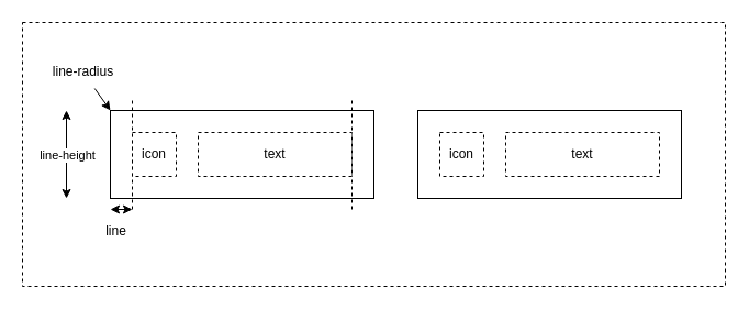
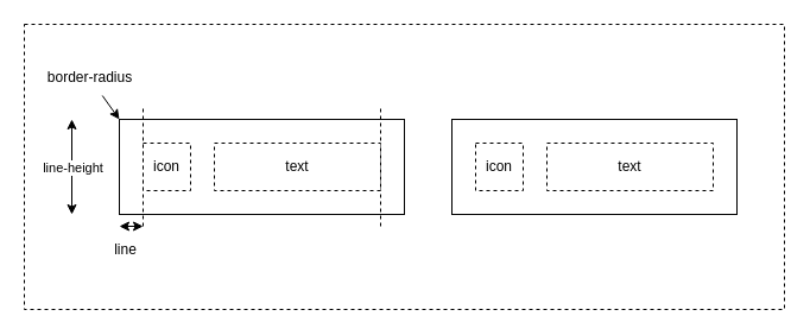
  <mxCell id="0" />
  <mxCell id="1" parent="0" />
  <mxCell id="2" value="" style="rounded=0;whiteSpace=wrap;html=1;dashed=1;" parent="1" vertex="1"><mxGeometry y="20" width="640" height="240" as="geometry" x="20" /></mxCell>
  <mxCell id="3" value="" style="rounded=0;whiteSpace=wrap;html=1;" parent="1" vertex="1"><mxGeometry x="100" y="100" width="240" height="80" as="geometry" /></mxCell>
  <mxCell id="4" value="" style="endArrow=classic;startArrow=classic;html=1;" parent="1" edge="1"><mxGeometry width="50" height="50" relative="1" as="geometry"><mxPoint x="60" y="180" as="sourcePoint" /><mxPoint x="60" y="100" as="targetPoint" /></mxGeometry></mxCell>
  <mxCell id="5" value="line-height" style="edgeLabel;html=1;align=center;verticalAlign=middle;resizable=0;points=[];" parent="4" vertex="1" connectable="0"><mxGeometry x="-0.439" y="-2" relative="1" as="geometry"><mxPoint x="-2" y="-18" as="offset" /></mxGeometry></mxCell>
  <mxCell id="6" value="" style="endArrow=none;dashed=1;html=1;" parent="1" edge="1"><mxGeometry width="50" height="50" relative="1" as="geometry"><mxPoint x="120" y="190" as="sourcePoint" /><mxPoint x="120" y="90" as="targetPoint" /></mxGeometry></mxCell>
  <mxCell id="7" value="" style="endArrow=none;dashed=1;html=1;" parent="1" edge="1"><mxGeometry width="50" height="50" relative="1" as="geometry"><mxPoint x="320" y="190" as="sourcePoint" /><mxPoint x="320" y="90" as="targetPoint" /></mxGeometry></mxCell>
  <mxCell id="8" value="" style="endArrow=classic;startArrow=classic;html=1;" parent="1" edge="1"><mxGeometry width="50" height="50" relative="1" as="geometry"><mxPoint x="100" y="190" as="sourcePoint" /><mxPoint x="120" y="190" as="targetPoint" /></mxGeometry></mxCell>
  <mxCell id="9" value="line" style="text;html=1;align=center;verticalAlign=middle;resizable=0;points=[];autosize=1;strokeColor=none;fillColor=none;" parent="1" vertex="1"><mxGeometry x="70" y="195" width="70" height="30" as="geometry" /></mxCell>
  <mxCell id="10" value="icon" style="rounded=0;whiteSpace=wrap;html=1;dashed=1;" parent="1" vertex="1"><mxGeometry x="120" y="120" width="40" height="40" as="geometry" /></mxCell>
  <mxCell id="11" value="text" style="rounded=0;whiteSpace=wrap;html=1;dashed=1;" parent="1" vertex="1"><mxGeometry x="180" y="120" width="140" height="40" as="geometry" /></mxCell>
  <mxCell id="12" value="" style="endArrow=classic;html=1;entryX=0;entryY=0;entryDx=0;entryDy=0;" parent="1" source="13" target="3" edge="1"><mxGeometry width="50" height="50" relative="1" as="geometry"><mxPoint x="250" y="-30" as="sourcePoint" /><mxPoint x="420" y="40" as="targetPoint" /></mxGeometry></mxCell>
- <mxCell id="13" value="line-radius" style="text;html=1;align=center;verticalAlign=middle;resizable=0;points=[];autosize=1;strokeColor=none;fillColor=none;" parent="1" vertex="1"><mxGeometry x="30" y="50" width="90" height="30" as="geometry" /></mxCell>
+ <mxCell id="13" value="border-radius" style="text;html=1;align=center;verticalAlign=middle;resizable=0;points=[];autosize=1;strokeColor=none;fillColor=none;" parent="1" vertex="1"><mxGeometry x="30" y="50" width="90" height="30" as="geometry" /></mxCell>
  <mxCell id="14" value="" style="rounded=0;whiteSpace=wrap;html=1;" parent="1" vertex="1"><mxGeometry x="380" y="100" width="240" height="80" as="geometry" /></mxCell>
  <mxCell id="15" value="icon" style="rounded=0;whiteSpace=wrap;html=1;dashed=1;" parent="1" vertex="1"><mxGeometry x="400" y="120" width="40" height="40" as="geometry" /></mxCell>
  <mxCell id="16" value="text" style="rounded=0;whiteSpace=wrap;html=1;dashed=1;" parent="1" vertex="1"><mxGeometry x="460" y="120" width="140" height="40" as="geometry" /></mxCell>
